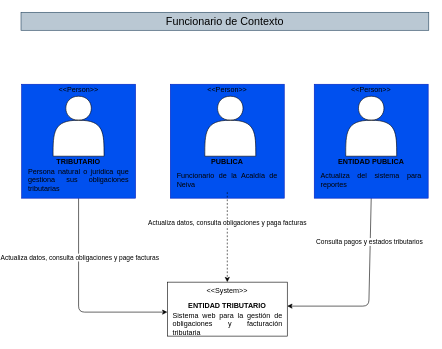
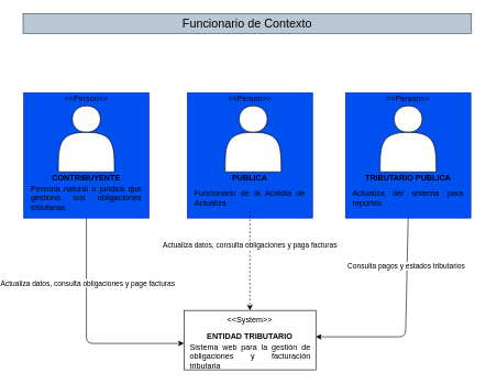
  <mxCell id="0" />
  <mxCell id="1" parent="0" />
  <mxCell id="2" value="Funcionario de Contexto" style="rounded=0;whiteSpace=wrap;html=1;fillColor=#bac8d3;strokeColor=#23445d;fontSize=18;" parent="1" vertex="1"><mxGeometry x="20" y="20" width="680" height="30" as="geometry" /></mxCell>
  <mxCell id="3" style="edgeStyle=none;html=1;exitX=0.5;exitY=1;exitDx=0;exitDy=0;entryX=0;entryY=0.75;entryDx=0;entryDy=0;strokeColor=light-dark(#000000,#000000);" parent="1" source="5" target="26" edge="1"><mxGeometry relative="1" as="geometry"><Array as="points"><mxPoint x="116" y="520" /></Array></mxGeometry></mxCell>
  <mxCell id="4" value="Actualiza datos, consulta obligaciones y page facturas" style="edgeLabel;html=1;align=center;verticalAlign=middle;resizable=0;points=[];" parent="3" vertex="1" connectable="0"><mxGeometry x="-0.42" y="1" relative="1" as="geometry"><mxPoint as="offset" /></mxGeometry></mxCell>
  <mxCell id="5" value="" style="whiteSpace=wrap;html=1;aspect=fixed;fillColor=light-dark(#0050EF,#006EAF);fontColor=#ffffff;strokeColor=#001DBC;" parent="1" vertex="1"><mxGeometry x="21" y="140" width="190" height="190" as="geometry" /></mxCell>
  <mxCell id="6" value="" style="shape=actor;whiteSpace=wrap;html=1;fillColor=light-dark(#FFFFFF,#FFFFFF);strokeColor=light-dark(#000000,#000000);" parent="1" vertex="1"><mxGeometry x="73.5" y="160" width="85" height="100" as="geometry" /></mxCell>
- <mxCell id="7" value="&lt;b&gt;TRIBUTARIO&lt;/b&gt;" style="text;strokeColor=none;align=center;fillColor=none;html=1;verticalAlign=middle;whiteSpace=wrap;rounded=0;" parent="1" vertex="1"><mxGeometry x="26" y="250" width="180" height="40" as="geometry" /></mxCell>
+ <mxCell id="7" value="&lt;b&gt;CONTRIBUYENTE&lt;/b&gt;" style="text;strokeColor=none;align=center;fillColor=none;html=1;verticalAlign=middle;whiteSpace=wrap;rounded=0;" parent="1" vertex="1"><mxGeometry x="26" y="250" width="180" height="40" as="geometry" /></mxCell>
  <mxCell id="8" value="&lt;div style=&quot;text-align: justify;&quot;&gt;&lt;span style=&quot;background-color: transparent;&quot;&gt;&lt;font style=&quot;color: light-dark(rgb(0, 0, 0), rgb(255, 255, 255));&quot;&gt;Persona natural o juridica que gestiona sus obligaciones tributarias&lt;/font&gt;&lt;/span&gt;&lt;/div&gt;" style="text;strokeColor=none;align=center;fillColor=none;html=1;verticalAlign=middle;whiteSpace=wrap;rounded=0;" parent="1" vertex="1"><mxGeometry x="31" y="280" width="170" height="40" as="geometry" /></mxCell>
  <mxCell id="9" value="" style="whiteSpace=wrap;html=1;aspect=fixed;fillColor=light-dark(#0050EF,#006EAF);fontColor=#ffffff;strokeColor=#001DBC;" parent="1" vertex="1"><mxGeometry x="269" y="140" width="190" height="190" as="geometry" /></mxCell>
  <mxCell id="10" value="" style="shape=actor;whiteSpace=wrap;html=1;fillColor=light-dark(#FFFFFF,#FFFFFF);strokeColor=light-dark(#000000,#000000);" parent="1" vertex="1"><mxGeometry x="326.5" y="160" width="85" height="100" as="geometry" /></mxCell>
  <mxCell id="11" value="&lt;b&gt;PUBLICA&lt;/b&gt;" style="text;strokeColor=none;align=center;fillColor=none;html=1;verticalAlign=middle;whiteSpace=wrap;rounded=0;" parent="1" vertex="1"><mxGeometry x="274" y="250" width="180" height="40" as="geometry" /></mxCell>
  <mxCell id="12" style="edgeStyle=none;html=1;entryX=0.5;entryY=0;entryDx=0;entryDy=0;strokeColor=light-dark(#000000,#000000);dashed=1;" parent="1" source="14" target="25" edge="1"><mxGeometry relative="1" as="geometry" /></mxCell>
  <mxCell id="13" value="Actualiza datos, consulta obligaciones y paga facturas" style="edgeLabel;html=1;align=center;verticalAlign=middle;resizable=0;points=[];" parent="12" vertex="1" connectable="0"><mxGeometry x="-0.331" y="-1" relative="1" as="geometry"><mxPoint as="offset" /></mxGeometry></mxCell>
- <mxCell id="14" value="&lt;div style=&quot;text-align: justify;&quot;&gt;&lt;span style=&quot;background-color: transparent;&quot;&gt;&lt;font style=&quot;color: light-dark(rgb(0, 0, 0), rgb(255, 255, 255));&quot;&gt;Funcionario de la Acaldía de Neiva&lt;/font&gt;&lt;/span&gt;&lt;/div&gt;" style="text;strokeColor=none;align=center;fillColor=none;html=1;verticalAlign=middle;whiteSpace=wrap;rounded=0;" parent="1" vertex="1"><mxGeometry x="279" y="280" width="170" height="40" as="geometry" /></mxCell>
+ <mxCell id="14" value="&lt;div style=&quot;text-align: justify;&quot;&gt;&lt;span style=&quot;background-color: transparent;&quot;&gt;&lt;font style=&quot;color: light-dark(rgb(0, 0, 0), rgb(255, 255, 255));&quot;&gt;Funcionario de la Acaldía de Actualiza&lt;/font&gt;&lt;/span&gt;&lt;/div&gt;" style="text;strokeColor=none;align=center;fillColor=none;html=1;verticalAlign=middle;whiteSpace=wrap;rounded=0;" parent="1" vertex="1"><mxGeometry x="279" y="280" width="170" height="40" as="geometry" /></mxCell>
  <mxCell id="15" value="&lt;div style=&quot;text-align: justify;&quot;&gt;&lt;span style=&quot;background-color: transparent;&quot;&gt;&lt;font style=&quot;color: light-dark(rgb(0, 0, 0), rgb(255, 255, 255));&quot;&gt;&amp;lt;&amp;lt;Person&amp;gt;&amp;gt;&lt;/font&gt;&lt;/span&gt;&lt;/div&gt;" style="text;strokeColor=none;align=center;fillColor=none;html=1;verticalAlign=middle;whiteSpace=wrap;rounded=0;" parent="1" vertex="1"><mxGeometry x="31" y="130" width="170" height="40" as="geometry" /></mxCell>
  <mxCell id="16" value="&lt;div style=&quot;text-align: justify;&quot;&gt;&lt;span style=&quot;background-color: transparent;&quot;&gt;&lt;font style=&quot;color: light-dark(rgb(0, 0, 0), rgb(255, 255, 255));&quot;&gt;&amp;lt;&amp;lt;Person&amp;gt;&amp;gt;&lt;/font&gt;&lt;/span&gt;&lt;/div&gt;" style="text;strokeColor=none;align=center;fillColor=none;html=1;verticalAlign=middle;whiteSpace=wrap;rounded=0;" parent="1" vertex="1"><mxGeometry x="279" y="130" width="170" height="40" as="geometry" /></mxCell>
  <mxCell id="17" style="edgeStyle=none;html=1;exitX=0.5;exitY=1;exitDx=0;exitDy=0;entryX=1;entryY=0.5;entryDx=0;entryDy=0;strokeColor=light-dark(#000000,#000000);" parent="1" source="19" target="26" edge="1"><mxGeometry relative="1" as="geometry"><Array as="points"><mxPoint x="600" y="510" /></Array></mxGeometry></mxCell>
  <mxCell id="18" value="Consulta pagos y estados tributarios" style="edgeLabel;html=1;align=center;verticalAlign=middle;resizable=0;points=[];" parent="17" vertex="1" connectable="0"><mxGeometry x="-0.536" y="-2" relative="1" as="geometry"><mxPoint as="offset" /></mxGeometry></mxCell>
  <mxCell id="19" value="" style="whiteSpace=wrap;html=1;aspect=fixed;fillColor=light-dark(#0050EF,#006EAF);fontColor=#ffffff;strokeColor=#001DBC;" parent="1" vertex="1"><mxGeometry x="509" y="140" width="190" height="190" as="geometry" /></mxCell>
  <mxCell id="20" value="" style="shape=actor;whiteSpace=wrap;html=1;fillColor=light-dark(#FFFFFF,#FFFFFF);strokeColor=light-dark(#000000,#000000);" parent="1" vertex="1"><mxGeometry x="561.5" y="160" width="85" height="100" as="geometry" /></mxCell>
- <mxCell id="21" value="&lt;b&gt;ENTIDAD PUBLICA&lt;/b&gt;" style="text;strokeColor=none;align=center;fillColor=none;html=1;verticalAlign=middle;whiteSpace=wrap;rounded=0;" parent="1" vertex="1"><mxGeometry x="514" y="250" width="180" height="40" as="geometry" /></mxCell>
+ <mxCell id="21" value="&lt;b&gt;TRIBUTARIO PUBLICA&lt;/b&gt;" style="text;strokeColor=none;align=center;fillColor=none;html=1;verticalAlign=middle;whiteSpace=wrap;rounded=0;" parent="1" vertex="1"><mxGeometry x="514" y="250" width="180" height="40" as="geometry" /></mxCell>
  <mxCell id="22" value="&lt;div style=&quot;text-align: justify;&quot;&gt;&lt;span style=&quot;background-color: transparent;&quot;&gt;&lt;font style=&quot;color: light-dark(rgb(0, 0, 0), rgb(255, 255, 255));&quot;&gt;Actualiza del sistema para reportes&lt;/font&gt;&lt;/span&gt;&lt;/div&gt;" style="text;strokeColor=none;align=center;fillColor=none;html=1;verticalAlign=middle;whiteSpace=wrap;rounded=0;" parent="1" vertex="1"><mxGeometry x="519" y="280" width="170" height="40" as="geometry" /></mxCell>
  <mxCell id="23" value="&lt;div style=&quot;text-align: justify;&quot;&gt;&lt;span style=&quot;background-color: transparent;&quot;&gt;&lt;font style=&quot;color: light-dark(rgb(0, 0, 0), rgb(255, 255, 255));&quot;&gt;&amp;lt;&amp;lt;Person&amp;gt;&amp;gt;&lt;/font&gt;&lt;/span&gt;&lt;/div&gt;" style="text;strokeColor=none;align=center;fillColor=none;html=1;verticalAlign=middle;whiteSpace=wrap;rounded=0;" parent="1" vertex="1"><mxGeometry x="519" y="130" width="170" height="40" as="geometry" /></mxCell>
  <mxCell id="24" value="" style="whiteSpace=wrap;html=1;fillColor=light-dark(#FFFFFF,#2756FF);" parent="1" vertex="1"><mxGeometry x="264" y="470" width="200" height="90" as="geometry" /></mxCell>
  <mxCell id="25" value="&lt;div style=&quot;text-align: justify;&quot;&gt;&lt;span style=&quot;background-color: transparent;&quot;&gt;&lt;font style=&quot;color: light-dark(rgb(0, 0, 0), rgb(255, 255, 255));&quot;&gt;&amp;lt;&amp;lt;System&amp;gt;&amp;gt;&lt;/font&gt;&lt;/span&gt;&lt;/div&gt;" style="text;strokeColor=none;align=center;fillColor=none;html=1;verticalAlign=middle;whiteSpace=wrap;rounded=0;" parent="1" vertex="1"><mxGeometry x="264" y="470" width="200" height="30" as="geometry" /></mxCell>
  <mxCell id="26" value="&lt;b&gt;ENTIDAD TRIBUTARIO&lt;/b&gt;" style="text;strokeColor=none;align=center;fillColor=none;html=1;verticalAlign=middle;whiteSpace=wrap;rounded=0;" parent="1" vertex="1"><mxGeometry x="264" y="490" width="200" height="40" as="geometry" /></mxCell>
  <mxCell id="27" value="&lt;div style=&quot;text-align: justify;&quot;&gt;&lt;font style=&quot;color: light-dark(rgb(0, 0, 0), rgb(255, 255, 255));&quot;&gt;Sistema web para la gestión de obligaciones y facturación tributaria&lt;/font&gt;&lt;/div&gt;" style="text;strokeColor=none;align=center;fillColor=none;html=1;verticalAlign=middle;whiteSpace=wrap;rounded=0;" parent="1" vertex="1"><mxGeometry x="271.5" y="520" width="185" height="40" as="geometry" /></mxCell>
